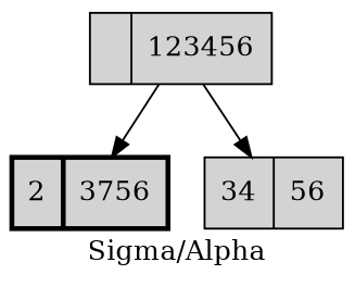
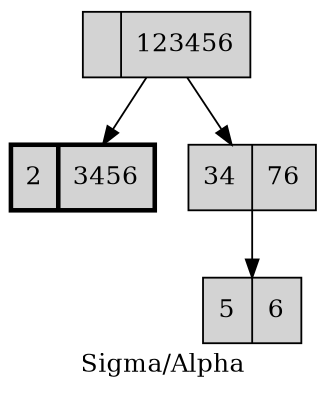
  digraph {
    label="Sigma/Alpha"
    node [shape=record style=filled]
    n1 [label="|123456"]
-   n2 [label="2|3756" penwidth=2.5]
-   n3 [label="34|56"]
+   n2 [label="2|3456" penwidth=2.5]
+   n3 [label="34|76"]
+   n4 [label="5|6"]
    n1 -> n2
    n1 -> n3
+   n3 -> n4
  }
